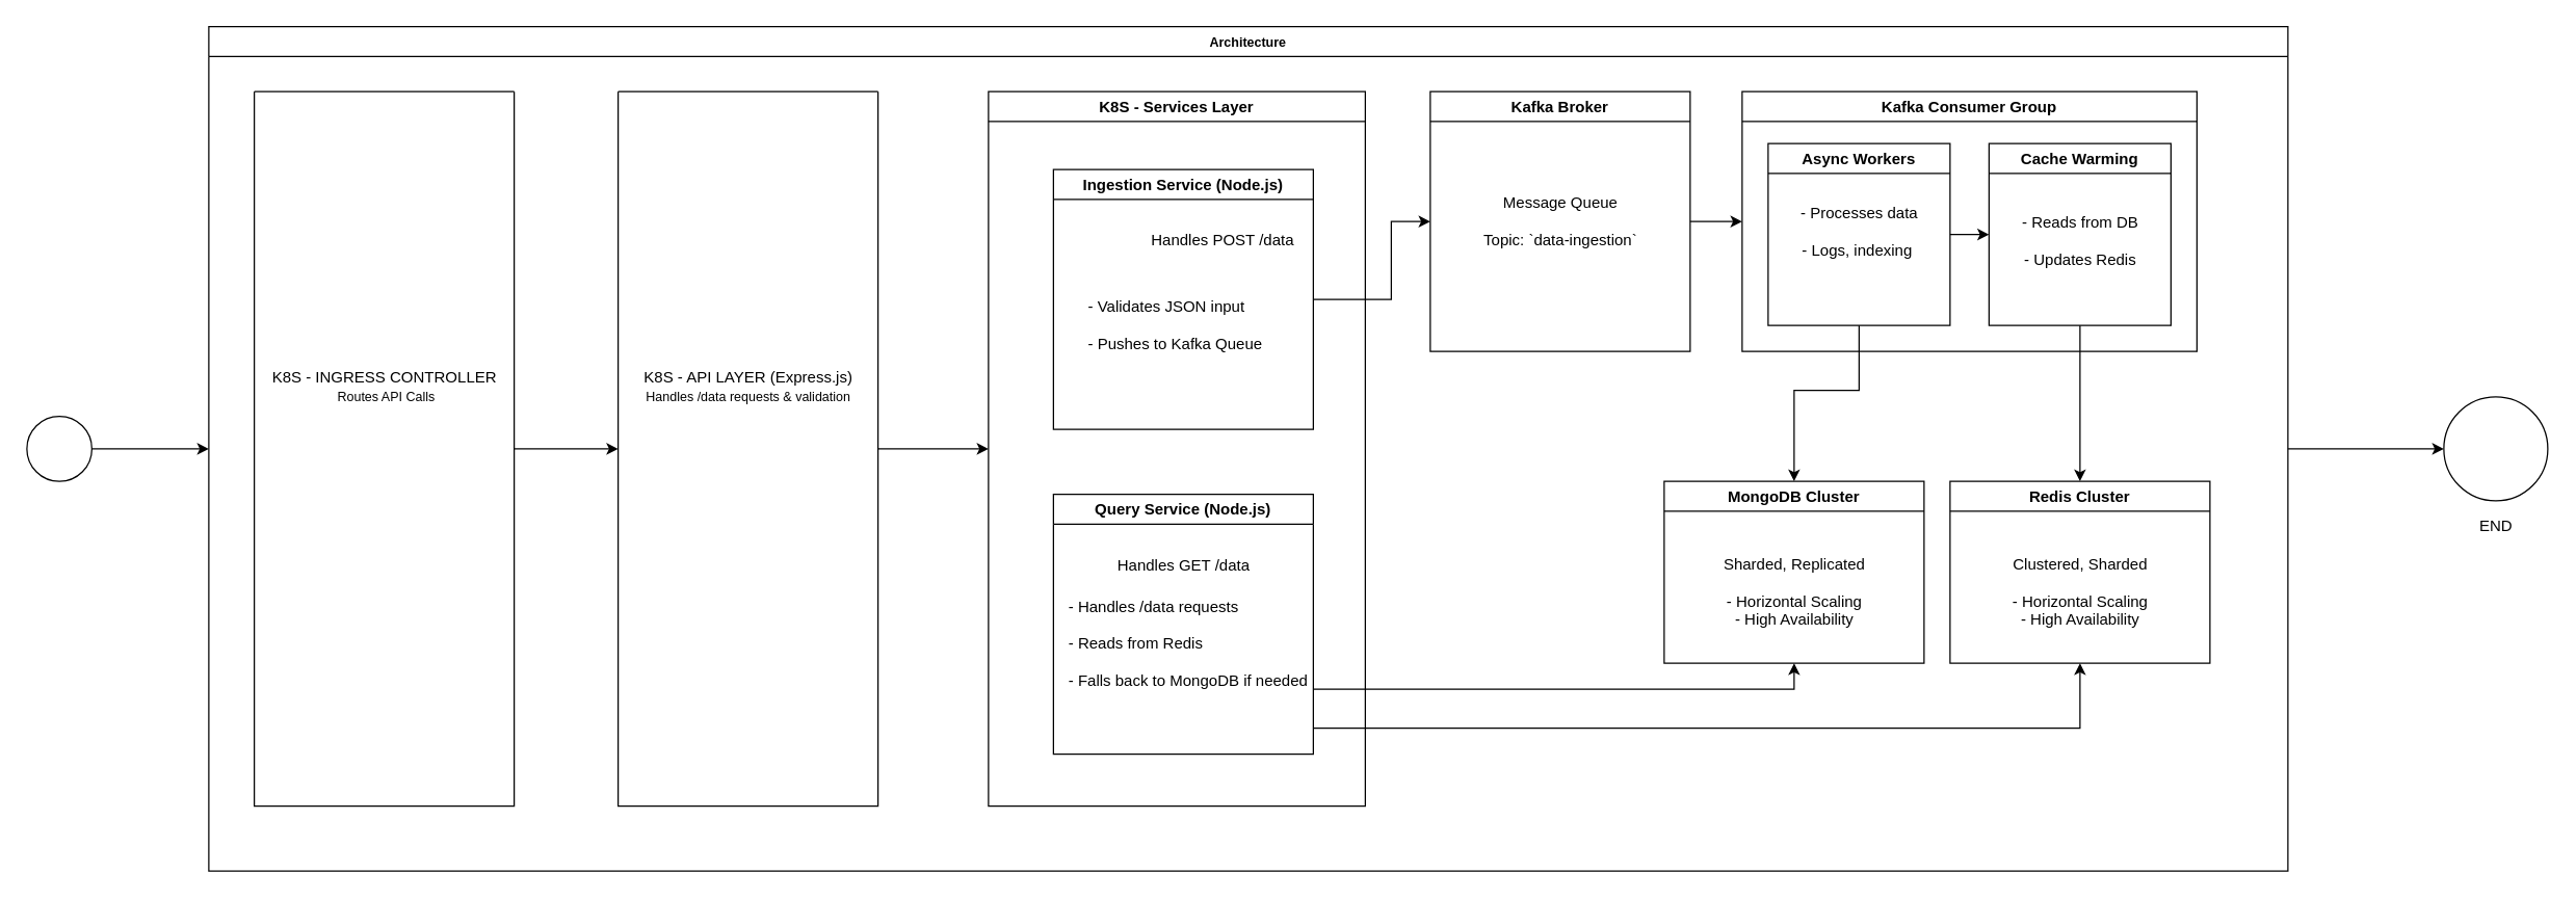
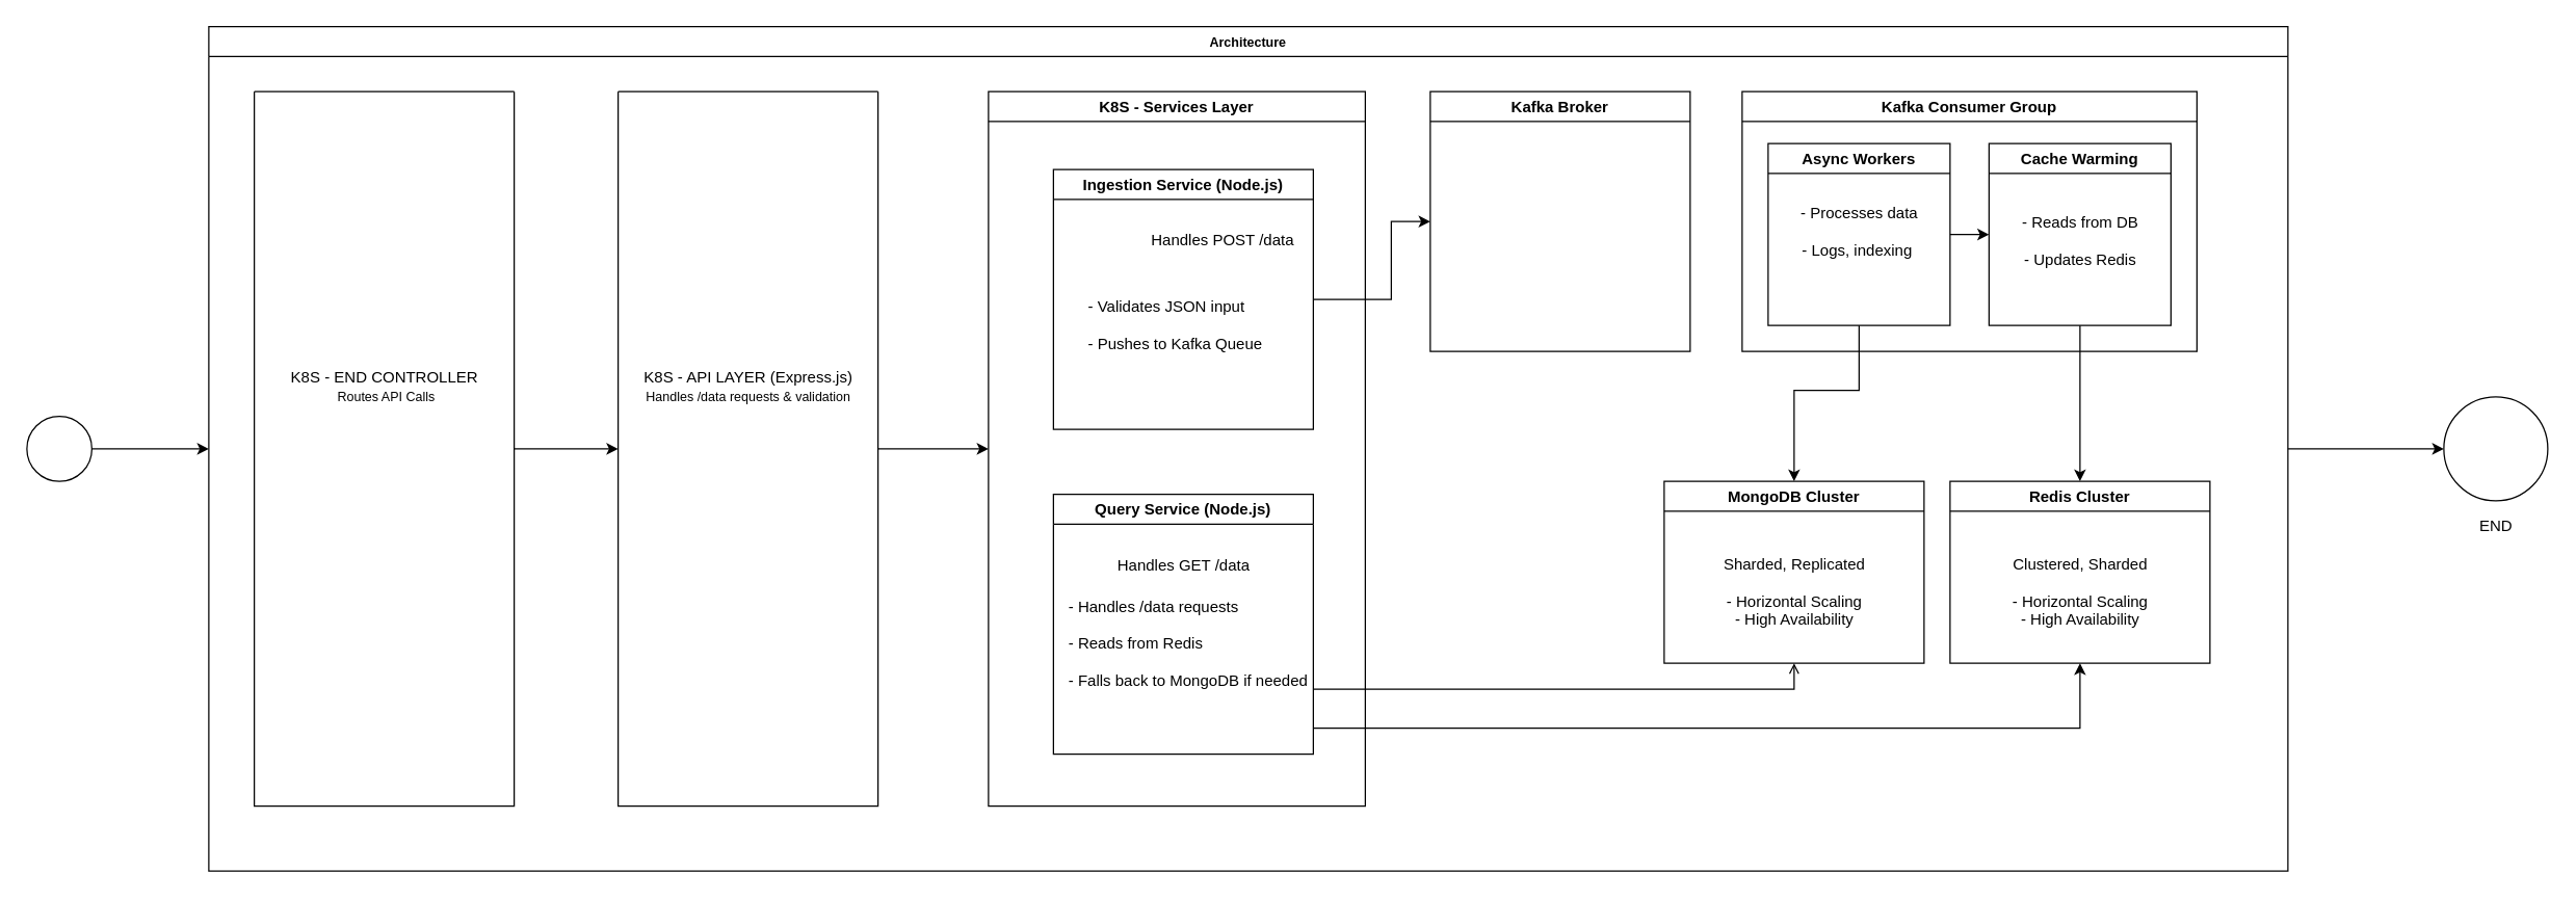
  <mxCell id="0" />
  <mxCell id="1" parent="0" />
  <mxCell id="2" style="edgeStyle=orthogonalEdgeStyle;rounded=0;orthogonalLoop=1;jettySize=auto;html=1;entryX=0;entryY=0.5;entryDx=0;entryDy=0;" edge="1" parent="1" source="3" target="5"><mxGeometry relative="1" as="geometry" /></mxCell>
  <mxCell id="3" value="" style="ellipse;whiteSpace=wrap;html=1;aspect=fixed;" vertex="1" parent="1"><mxGeometry x="20" y="320" width="50" height="50" as="geometry" /></mxCell>
  <mxCell id="4" value="" style="edgeStyle=orthogonalEdgeStyle;rounded=0;orthogonalLoop=1;jettySize=auto;html=1;" edge="1" parent="1" source="5" target="39"><mxGeometry relative="1" as="geometry" /></mxCell>
  <mxCell id="5" value="Architecture" style="swimlane;whiteSpace=wrap;html=1;fontSize=10;" vertex="1" parent="1"><mxGeometry x="160" y="20" width="1600" height="650" as="geometry" /></mxCell>
  <mxCell id="6" value="" style="edgeStyle=orthogonalEdgeStyle;rounded=0;orthogonalLoop=1;jettySize=auto;html=1;" edge="1" parent="5" source="7" target="11"><mxGeometry relative="1" as="geometry" /></mxCell>
  <mxCell id="7" value="" style="swimlane;startSize=0;" vertex="1" parent="5"><mxGeometry x="35" y="50" width="200" height="550" as="geometry"><mxRectangle x="35" y="50" width="50" height="40" as="alternateBounds" /></mxGeometry></mxCell>
- <mxCell id="8" value="K8S - INGRESS CONTROLLER" style="text;html=1;align=center;verticalAlign=middle;resizable=0;points=[];autosize=1;strokeColor=none;fillColor=none;" vertex="1" parent="7"><mxGeometry y="205" width="200" height="30" as="geometry" /></mxCell>
+ <mxCell id="8" value="K8S - END CONTROLLER" style="text;html=1;align=center;verticalAlign=middle;resizable=0;points=[];autosize=1;strokeColor=none;fillColor=none;" vertex="1" parent="7"><mxGeometry y="205" width="200" height="30" as="geometry" /></mxCell>
  <mxCell id="9" value="&amp;nbsp;Routes API Calls" style="text;html=1;align=center;verticalAlign=middle;resizable=0;points=[];autosize=1;strokeColor=none;fillColor=none;fontSize=10;" vertex="1" parent="7"><mxGeometry x="50" y="220" width="100" height="30" as="geometry" /></mxCell>
  <mxCell id="10" style="edgeStyle=orthogonalEdgeStyle;rounded=0;orthogonalLoop=1;jettySize=auto;html=1;entryX=0;entryY=0.5;entryDx=0;entryDy=0;" edge="1" parent="5" source="11" target="14"><mxGeometry relative="1" as="geometry" /></mxCell>
  <mxCell id="11" value="" style="swimlane;startSize=0;" vertex="1" parent="5"><mxGeometry x="315" y="50" width="200" height="550" as="geometry"><mxRectangle x="35" y="50" width="50" height="40" as="alternateBounds" /></mxGeometry></mxCell>
  <mxCell id="12" value="K8S - API LAYER (Express.js)" style="text;html=1;align=center;verticalAlign=middle;resizable=0;points=[];autosize=1;strokeColor=none;fillColor=none;" vertex="1" parent="11"><mxGeometry x="10" y="205" width="180" height="30" as="geometry" /></mxCell>
  <mxCell id="13" value="Handles /data requests &amp;amp; validation" style="text;html=1;align=center;verticalAlign=middle;resizable=0;points=[];autosize=1;strokeColor=none;fillColor=none;fontSize=10;" vertex="1" parent="11"><mxGeometry x="10" y="220" width="180" height="30" as="geometry" /></mxCell>
  <mxCell id="14" value="K8S - Services Layer" style="swimlane;whiteSpace=wrap;html=1;" vertex="1" parent="5"><mxGeometry x="600" y="50" width="290" height="550" as="geometry" /></mxCell>
  <mxCell id="15" value="Ingestion Service (Node.js)" style="swimlane;whiteSpace=wrap;html=1;" vertex="1" parent="14"><mxGeometry x="50" y="60" width="200" height="200" as="geometry" /></mxCell>
  <mxCell id="16" value="Handles POST /data" style="text;html=1;align=center;verticalAlign=middle;resizable=0;points=[];autosize=1;strokeColor=none;fillColor=none;" vertex="1" parent="15"><mxGeometry x="65" y="40" width="130" height="30" as="geometry" /></mxCell>
  <mxCell id="17" value="&lt;div&gt;- Validates JSON input&lt;/div&gt;&lt;div&gt;&lt;br&gt;&lt;/div&gt;&lt;div&gt;- Pushes to Kafka Queue&lt;/div&gt;" style="text;html=1;align=left;verticalAlign=middle;resizable=0;points=[];autosize=1;strokeColor=none;fillColor=none;" vertex="1" parent="15"><mxGeometry x="25" y="90" width="160" height="60" as="geometry" /></mxCell>
  <mxCell id="18" value="Query Service (Node.js)" style="swimlane;whiteSpace=wrap;html=1;" vertex="1" parent="14"><mxGeometry x="50" y="310" width="200" height="200" as="geometry" /></mxCell>
  <mxCell id="19" value="Handles GET /data" style="text;html=1;align=center;verticalAlign=middle;resizable=0;points=[];autosize=1;strokeColor=none;fillColor=none;" vertex="1" parent="18"><mxGeometry x="35" y="40" width="130" height="30" as="geometry" /></mxCell>
  <mxCell id="20" value="- Handles /data requests&lt;div&gt;&lt;br&gt;&lt;/div&gt;&lt;div&gt;- Reads from Redis&lt;/div&gt;&lt;div&gt;&lt;br&gt;&lt;/div&gt;&lt;div&gt;- Falls back to MongoDB if needed&amp;nbsp;&lt;/div&gt;" style="text;html=1;align=left;verticalAlign=middle;resizable=0;points=[];autosize=1;strokeColor=none;fillColor=none;" vertex="1" parent="18"><mxGeometry x="10" y="70" width="210" height="90" as="geometry" /></mxCell>
- <mxCell id="21" style="edgeStyle=orthogonalEdgeStyle;rounded=0;orthogonalLoop=1;jettySize=auto;html=1;entryX=0;entryY=0.5;entryDx=0;entryDy=0;" edge="1" parent="5" source="22" target="24"><mxGeometry relative="1" as="geometry" /></mxCell>
  <mxCell id="22" value="Kafka Broker" style="swimlane;whiteSpace=wrap;html=1;" vertex="1" parent="5"><mxGeometry x="940" y="50" width="200" height="200" as="geometry" /></mxCell>
- <mxCell id="23" value="Message Queue&lt;div&gt;&lt;br&gt;&lt;/div&gt;&lt;div&gt;Topic: `data-ingestion`&lt;/div&gt;" style="text;html=1;align=center;verticalAlign=middle;resizable=0;points=[];autosize=1;strokeColor=none;fillColor=none;" vertex="1" parent="22"><mxGeometry x="30" y="70" width="140" height="60" as="geometry" /></mxCell>
  <mxCell id="24" value="Kafka Consumer Group" style="swimlane;whiteSpace=wrap;html=1;" vertex="1" parent="5"><mxGeometry x="1180" y="50" width="350" height="200" as="geometry" /></mxCell>
  <mxCell id="25" style="edgeStyle=orthogonalEdgeStyle;rounded=0;orthogonalLoop=1;jettySize=auto;html=1;exitX=1;exitY=0.5;exitDx=0;exitDy=0;entryX=0;entryY=0.5;entryDx=0;entryDy=0;" edge="1" parent="24" source="26" target="28"><mxGeometry relative="1" as="geometry" /></mxCell>
  <mxCell id="26" value="Async Workers" style="swimlane;whiteSpace=wrap;html=1;" vertex="1" parent="24"><mxGeometry x="20" y="40" width="140" height="140" as="geometry" /></mxCell>
  <mxCell id="27" value="- Processes data&lt;div&gt;&lt;br&gt;&lt;/div&gt;&lt;div&gt;- Logs, indexing&amp;nbsp;&lt;br&gt;&lt;div&gt;&lt;br&gt;&lt;/div&gt;&lt;/div&gt;" style="text;html=1;align=center;verticalAlign=middle;resizable=0;points=[];autosize=1;strokeColor=none;fillColor=none;" vertex="1" parent="26"><mxGeometry x="15" y="40" width="110" height="70" as="geometry" /></mxCell>
  <mxCell id="28" value="Cache Warming" style="swimlane;whiteSpace=wrap;html=1;" vertex="1" parent="24"><mxGeometry x="190" y="40" width="140" height="140" as="geometry" /></mxCell>
  <mxCell id="29" value="&lt;div&gt;- Reads from DB&lt;/div&gt;&lt;div&gt;&lt;br&gt;&lt;/div&gt;&lt;div&gt;&lt;div&gt;- Updates Redis&lt;/div&gt;&lt;/div&gt;" style="text;html=1;align=center;verticalAlign=middle;resizable=0;points=[];autosize=1;strokeColor=none;fillColor=none;" vertex="1" parent="28"><mxGeometry x="15" y="45" width="110" height="60" as="geometry" /></mxCell>
  <mxCell id="30" style="edgeStyle=orthogonalEdgeStyle;rounded=0;orthogonalLoop=1;jettySize=auto;html=1;entryX=0;entryY=0.5;entryDx=0;entryDy=0;" edge="1" parent="5" source="15" target="22"><mxGeometry relative="1" as="geometry"><Array as="points"><mxPoint x="910" y="210" /><mxPoint x="910" y="150" /></Array></mxGeometry></mxCell>
  <mxCell id="31" style="edgeStyle=orthogonalEdgeStyle;rounded=0;orthogonalLoop=1;jettySize=auto;html=1;exitX=0.5;exitY=1;exitDx=0;exitDy=0;" edge="1" parent="5" source="28" target="35"><mxGeometry relative="1" as="geometry"><mxPoint x="1440" y="342.5" as="targetPoint" /></mxGeometry></mxCell>
  <mxCell id="32" style="edgeStyle=orthogonalEdgeStyle;rounded=0;orthogonalLoop=1;jettySize=auto;html=1;" edge="1" parent="5" source="26" target="37"><mxGeometry relative="1" as="geometry"><mxPoint x="1270" y="342.5" as="targetPoint" /><Array as="points"><mxPoint x="1270" y="280" /><mxPoint x="1220" y="280" /></Array></mxGeometry></mxCell>
- <mxCell id="33" style="edgeStyle=orthogonalEdgeStyle;rounded=0;orthogonalLoop=1;jettySize=auto;html=1;entryX=0.5;entryY=1;entryDx=0;entryDy=0;" edge="1" parent="5" source="18" target="37"><mxGeometry relative="1" as="geometry"><mxPoint x="1278.45" y="453.22" as="targetPoint" /><Array as="points"><mxPoint x="1220" y="510" /></Array></mxGeometry></mxCell>
+ <mxCell id="33" style="edgeStyle=orthogonalEdgeStyle;rounded=0;orthogonalLoop=1;jettySize=auto;html=1;entryX=0.5;entryY=1;entryDx=0;entryDy=0;endArrow=open;" edge="1" parent="5" source="18" target="37"><mxGeometry relative="1" as="geometry"><mxPoint x="1278.45" y="453.22" as="targetPoint" /><Array as="points"><mxPoint x="1220" y="510" /></Array></mxGeometry></mxCell>
  <mxCell id="34" style="edgeStyle=orthogonalEdgeStyle;rounded=0;orthogonalLoop=1;jettySize=auto;html=1;entryX=0.5;entryY=1;entryDx=0;entryDy=0;" edge="1" parent="5" source="18" target="35"><mxGeometry relative="1" as="geometry"><mxPoint x="1439.61" y="446.54" as="targetPoint" /><Array as="points"><mxPoint x="1440" y="540" /></Array></mxGeometry></mxCell>
  <mxCell id="35" value="Redis Cluster" style="swimlane;whiteSpace=wrap;html=1;" vertex="1" parent="5"><mxGeometry x="1340" y="350" width="200" height="140" as="geometry" /></mxCell>
  <mxCell id="36" value="Clustered, Sharded&lt;div&gt;&lt;br&gt;&lt;/div&gt;&lt;div&gt;- Horizontal Scaling&lt;/div&gt;&lt;div&gt;- High Availability&lt;/div&gt;" style="text;html=1;align=center;verticalAlign=middle;resizable=0;points=[];autosize=1;strokeColor=none;fillColor=none;" vertex="1" parent="35"><mxGeometry x="35" y="50" width="130" height="70" as="geometry" /></mxCell>
  <mxCell id="37" value="MongoDB Cluster" style="swimlane;whiteSpace=wrap;html=1;" vertex="1" parent="5"><mxGeometry x="1120" y="350" width="200" height="140" as="geometry" /></mxCell>
  <mxCell id="38" value="&lt;div&gt;Sharded, Replicated&lt;/div&gt;&lt;div&gt;&lt;br&gt;&lt;/div&gt;&lt;div&gt;- Horizontal Scaling&lt;/div&gt;&lt;div&gt;- High Availability&lt;/div&gt;" style="text;html=1;align=center;verticalAlign=middle;resizable=0;points=[];autosize=1;strokeColor=none;fillColor=none;" vertex="1" parent="37"><mxGeometry x="35" y="50" width="130" height="70" as="geometry" /></mxCell>
  <mxCell id="39" value="" style="ellipse;whiteSpace=wrap;html=1;fontSize=10;fontStyle=1;startSize=23;" vertex="1" parent="1"><mxGeometry x="1880" y="305" width="80" height="80" as="geometry" /></mxCell>
  <mxCell id="40" value="END" style="text;html=1;align=center;verticalAlign=middle;resizable=0;points=[];autosize=1;strokeColor=none;fillColor=none;" vertex="1" parent="1"><mxGeometry x="1895" y="390" width="50" height="30" as="geometry" /></mxCell>
